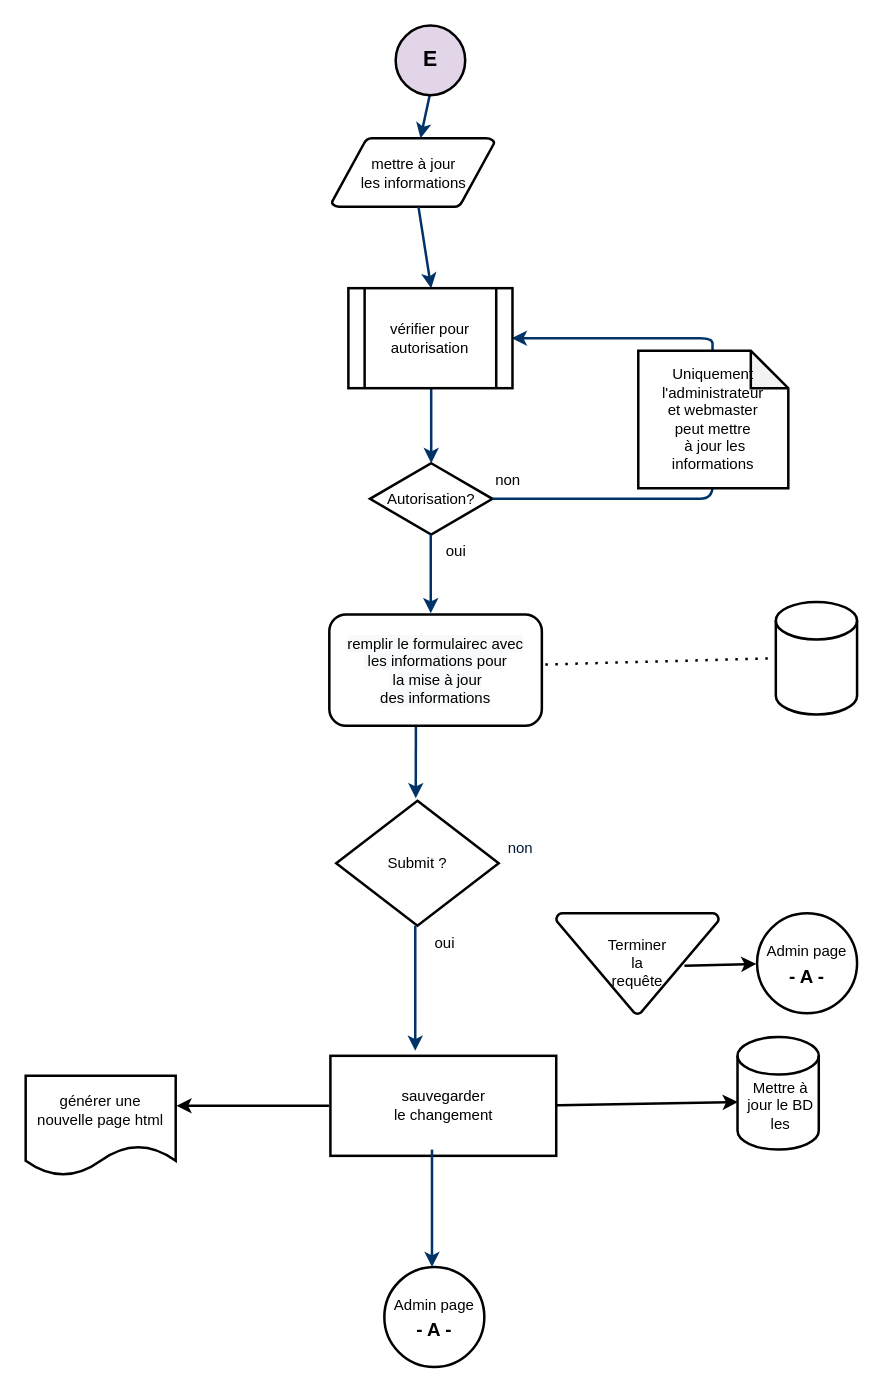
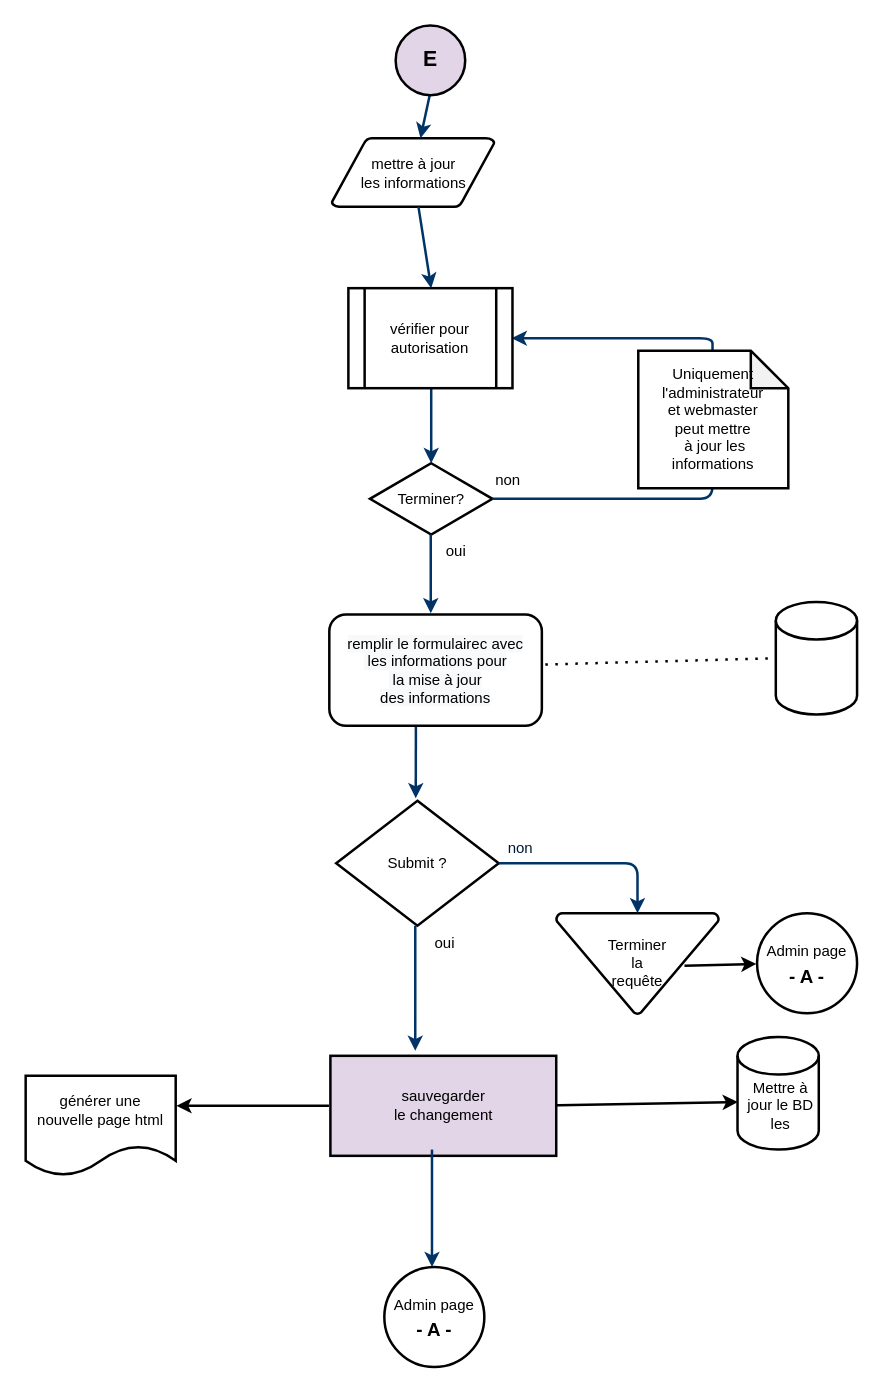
  <mxCell id="0" />
  <mxCell id="1" parent="0" />
  <mxCell id="2" value="mettre à jour&lt;br&gt;les informations" style="shape=mxgraph.flowchart.data;strokeWidth=2;gradientColor=none;gradientDirection=north;fontStyle=0;html=1;" vertex="1" parent="1"><mxGeometry x="264.87" y="110" width="130" height="55" as="geometry" /></mxCell>
- <mxCell id="3" value="Autorisation?" style="shape=mxgraph.flowchart.decision;strokeWidth=2;gradientColor=none;gradientDirection=north;fontStyle=0;html=1;" vertex="1" parent="1"><mxGeometry x="295.37" y="370" width="98" height="57" as="geometry" /></mxCell>
+ <mxCell id="3" value="Terminer?" style="shape=mxgraph.flowchart.decision;strokeWidth=2;gradientColor=none;gradientDirection=north;fontStyle=0;html=1;" vertex="1" parent="1"><mxGeometry x="295.37" y="370" width="98" height="57" as="geometry" /></mxCell>
  <mxCell id="4" style="fontStyle=1;strokeColor=#003366;strokeWidth=2;html=1;" edge="1" parent="1" target="2"><mxGeometry relative="1" as="geometry"><mxPoint x="344.37" y="70" as="sourcePoint" /></mxGeometry></mxCell>
  <mxCell id="5" style="fontStyle=1;strokeColor=#003366;strokeWidth=2;html=1;" edge="1" parent="1" source="2"><mxGeometry relative="1" as="geometry"><mxPoint x="344.37" y="230" as="targetPoint" /></mxGeometry></mxCell>
  <mxCell id="6" style="entryX=0.5;entryY=0;entryPerimeter=0;fontStyle=1;strokeColor=#003366;strokeWidth=2;html=1;" edge="1" parent="1" target="3"><mxGeometry relative="1" as="geometry"><mxPoint x="344.37" y="310" as="sourcePoint" /></mxGeometry></mxCell>
  <mxCell id="7" value="" style="edgeStyle=elbowEdgeStyle;elbow=horizontal;entryX=0.5;entryY=0.91;entryPerimeter=0;exitX=1;exitY=0.5;exitPerimeter=0;fontStyle=1;strokeColor=#003366;strokeWidth=2;html=1;" edge="1" parent="1" source="3"><mxGeometry x="485.37" y="18.5" width="100" height="100" as="geometry"><mxPoint x="774.37" y="427" as="sourcePoint" /><mxPoint x="574.37" y="353.71" as="targetPoint" /><Array as="points"><mxPoint x="569.37" y="380" /></Array></mxGeometry></mxCell>
  <mxCell id="8" value="non" style="text;fontStyle=0;html=1;strokeColor=none;gradientColor=none;fillColor=none;strokeWidth=2;" vertex="1" parent="1"><mxGeometry x="394.37" y="370" width="40" height="26" as="geometry" /></mxCell>
  <mxCell id="9" value="" style="edgeStyle=elbowEdgeStyle;elbow=horizontal;fontColor=#001933;fontStyle=1;strokeColor=#003366;strokeWidth=2;html=1;" edge="1" parent="1" source="3"><mxGeometry x="104.37" y="-10" width="100" height="100" as="geometry"><mxPoint x="24.37" y="80" as="sourcePoint" /><mxPoint x="344.37" y="490" as="targetPoint" /></mxGeometry></mxCell>
  <mxCell id="10" value="oui" style="text;fontStyle=0;html=1;strokeColor=none;gradientColor=none;fillColor=none;strokeWidth=2;align=center;" vertex="1" parent="1"><mxGeometry x="344.37" y="427" width="40" height="26" as="geometry" /></mxCell>
  <mxCell id="11" value="Submit ?" style="shape=mxgraph.flowchart.decision;strokeWidth=2;gradientColor=none;gradientDirection=north;fontStyle=0;html=1;" vertex="1" parent="1"><mxGeometry x="268.37" y="640" width="130" height="100" as="geometry" /></mxCell>
  <mxCell id="12" value="Terminer &lt;br&gt;la &lt;br&gt;requête" style="shape=mxgraph.flowchart.merge_or_storage;strokeWidth=2;gradientColor=none;gradientDirection=north;fontStyle=0;html=1;" vertex="1" parent="1"><mxGeometry x="444.37" y="730" width="130" height="80.5" as="geometry" /></mxCell>
+ <mxCell id="13" value="" style="edgeStyle=elbowEdgeStyle;elbow=vertical;exitX=1;exitY=0.5;exitPerimeter=0;entryX=0.5;entryY=0;entryPerimeter=0;fontStyle=1;strokeColor=#003366;strokeWidth=2;html=1;" edge="1" parent="1" source="11" target="12"><mxGeometry x="-155.63" y="-560" width="100" height="100" as="geometry"><mxPoint x="-235.63" y="-470" as="sourcePoint" /><mxPoint x="-135.63" y="-570" as="targetPoint" /><Array as="points"><mxPoint x="504.37" y="690" /></Array></mxGeometry></mxCell>
  <mxCell id="14" value="non" style="text;fontColor=#001933;fontStyle=0;html=1;strokeColor=none;gradientColor=none;fillColor=none;strokeWidth=2;" vertex="1" parent="1"><mxGeometry x="404.37" y="664" width="40" height="26" as="geometry" /></mxCell>
  <mxCell id="15" value="" style="edgeStyle=elbowEdgeStyle;elbow=horizontal;exitX=0.5;exitY=0.09;exitPerimeter=0;entryX=0.905;entryY=0.5;entryPerimeter=0;fontStyle=1;strokeColor=#003366;strokeWidth=2;html=1;" edge="1" parent="1"><mxGeometry x="104.37" y="-10" width="100" height="100" as="geometry"><mxPoint x="574.37" y="287.29" as="sourcePoint" /><mxPoint x="408.765" y="270" as="targetPoint" /><Array as="points"><mxPoint x="569.37" y="280" /></Array></mxGeometry></mxCell>
  <mxCell id="16" value="oui" style="text;fontStyle=0;html=1;strokeColor=none;gradientColor=none;fillColor=none;strokeWidth=2;align=center;" vertex="1" parent="1"><mxGeometry x="334.62" y="740" width="40" height="26" as="geometry" /></mxCell>
  <mxCell id="17" value="" style="edgeStyle=elbowEdgeStyle;elbow=vertical;entryX=0.441;entryY=-0.05;fontStyle=1;strokeColor=#003366;strokeWidth=2;html=1;entryDx=0;entryDy=0;entryPerimeter=0;" edge="1" parent="1"><mxGeometry x="95.87" y="-879" width="100" height="100" as="geometry"><mxPoint x="331.62" y="740" as="sourcePoint" /><mxPoint x="331.599" y="840" as="targetPoint" /></mxGeometry></mxCell>
  <mxCell id="18" value="" style="shape=cylinder3;whiteSpace=wrap;html=1;boundedLbl=1;backgroundOutline=1;size=15;strokeWidth=2;" vertex="1" parent="1"><mxGeometry x="589.37" y="829" width="65" height="90" as="geometry" /></mxCell>
  <mxCell id="19" value="Mettre à jour le BD les" style="text;html=1;strokeColor=none;fillColor=none;align=center;verticalAlign=middle;whiteSpace=wrap;rounded=0;strokeWidth=2;" vertex="1" parent="1"><mxGeometry x="594.37" y="869" width="60" height="30" as="geometry" /></mxCell>
  <mxCell id="20" value="" style="endArrow=classic;html=1;rounded=0;entryX=0.004;entryY=0.578;entryDx=0;entryDy=0;entryPerimeter=0;exitX=0.905;exitY=0.5;exitDx=0;exitDy=0;exitPerimeter=0;strokeWidth=2;" edge="1" parent="1" target="18"><mxGeometry width="50" height="50" relative="1" as="geometry"><mxPoint x="424.168" y="884" as="sourcePoint" /><mxPoint x="633.62" y="578" as="targetPoint" /></mxGeometry></mxCell>
  <mxCell id="21" value="" style="endArrow=classic;html=1;rounded=0;entryX=0.905;entryY=0.5;entryDx=0;entryDy=0;entryPerimeter=0;exitX=0.095;exitY=0.5;exitDx=0;exitDy=0;exitPerimeter=0;strokeWidth=2;" edge="1" parent="1"><mxGeometry width="50" height="50" relative="1" as="geometry"><mxPoint x="262.572" y="884" as="sourcePoint" /><mxPoint x="140.548" y="884" as="targetPoint" /></mxGeometry></mxCell>
  <mxCell id="22" value="" style="edgeStyle=elbowEdgeStyle;elbow=horizontal;fontColor=#001933;fontStyle=1;strokeColor=#003366;strokeWidth=2;html=1;" edge="1" parent="1"><mxGeometry x="91.75" y="138" width="100" height="100" as="geometry"><mxPoint x="332.13" y="575" as="sourcePoint" /><mxPoint x="331.75" y="638" as="targetPoint" /></mxGeometry></mxCell>
  <mxCell id="23" value="&lt;span style=&quot;color: rgba(0, 0, 0, 0); font-family: monospace; font-size: 0px; text-align: start;&quot;&gt;%3CmxGraphModel%3E%3Croot%3E%3CmxCell%20id%3D%220%22%2F%3E%3CmxCell%20id%3D%221%22%20parent%3D%220%22%2F%3E%3CmxCell%20id%3D%222%22%20value%3D%22BD%20json%22%20style%3D%22text%3Bhtml%3D1%3BstrokeColor%3Dnone%3BfillColor%3Dnone%3Balign%3Dcenter%3BverticalAlign%3Dmiddle%3BwhiteSpace%3Dwrap%3Brounded%3D0%3B%22%20vertex%3D%221%22%20parent%3D%221%22%3E%3CmxGeometry%20x%3D%22822%22%20y%3D%22588%22%20width%3D%2260%22%20height%3D%2230%22%20as%3D%22geometry%22%2F%3E%3C%2FmxCell%3E%3C%2Froot%3E%3C%2FmxGraphModel%3E&lt;/span&gt;" style="shape=cylinder3;whiteSpace=wrap;html=1;boundedLbl=1;backgroundOutline=1;size=15;strokeWidth=2;" vertex="1" parent="1"><mxGeometry x="620" y="481" width="65" height="90" as="geometry" /></mxCell>
  <mxCell id="24" value="" style="endArrow=none;dashed=1;html=1;dashPattern=1 3;strokeWidth=2;rounded=0;entryX=0;entryY=0.5;entryDx=0;entryDy=0;entryPerimeter=0;exitX=0.905;exitY=0.5;exitDx=0;exitDy=0;exitPerimeter=0;" edge="1" parent="1" target="23"><mxGeometry width="50" height="50" relative="1" as="geometry"><mxPoint x="435.661" y="531" as="sourcePoint" /><mxPoint x="360" y="530" as="targetPoint" /></mxGeometry></mxCell>
  <mxCell id="25" value="&lt;span style=&quot;&quot;&gt;générer une&lt;/span&gt;&lt;br style=&quot;&quot;&gt;&lt;span style=&quot;&quot;&gt;nouvelle page html&lt;/span&gt;" style="shape=document;whiteSpace=wrap;html=1;boundedLbl=1;strokeWidth=2;" vertex="1" parent="1"><mxGeometry x="20" y="860" width="120" height="80" as="geometry" /></mxCell>
  <mxCell id="26" value="&lt;span style=&quot;&quot;&gt;Uniquement l'administrateur&lt;/span&gt;&lt;br style=&quot;&quot;&gt;&lt;span style=&quot;&quot;&gt;et webmaster peut&amp;nbsp;mettre&lt;/span&gt;&lt;br style=&quot;&quot;&gt;&lt;span style=&quot;&quot;&gt;&amp;nbsp;à jour&amp;nbsp;les informations&lt;/span&gt;" style="shape=note;whiteSpace=wrap;html=1;backgroundOutline=1;darkOpacity=0.05;strokeWidth=2;" vertex="1" parent="1"><mxGeometry x="510" y="280" width="120" height="110" as="geometry" /></mxCell>
- <mxCell id="27" value="&lt;span style=&quot;&quot;&gt;sauvegarder&lt;/span&gt;&lt;br style=&quot;&quot;&gt;&lt;span style=&quot;&quot;&gt;le changement&lt;/span&gt;" style="rounded=0;whiteSpace=wrap;html=1;strokeWidth=2;" vertex="1" parent="1"><mxGeometry x="263.74" y="844" width="180.63" height="80" as="geometry" /></mxCell>
+ <mxCell id="27" value="&lt;span style=&quot;&quot;&gt;sauvegarder&lt;/span&gt;&lt;br style=&quot;&quot;&gt;&lt;span style=&quot;&quot;&gt;le changement&lt;/span&gt;" style="rounded=0;whiteSpace=wrap;html=1;strokeWidth=2;fillColor=#e1d5e7;" vertex="1" parent="1"><mxGeometry x="263.74" y="844" width="180.63" height="80" as="geometry" /></mxCell>
  <mxCell id="28" value="&lt;span style=&quot;color: rgb(0, 0, 0); font-family: Helvetica; font-size: 12px; font-style: normal; font-variant-ligatures: normal; font-variant-caps: normal; font-weight: 400; letter-spacing: normal; orphans: 2; text-align: center; text-indent: 0px; text-transform: none; widows: 2; word-spacing: 0px; -webkit-text-stroke-width: 0px; background-color: rgb(248, 249, 250); text-decoration-thickness: initial; text-decoration-style: initial; text-decoration-color: initial; float: none; display: inline !important;&quot;&gt;remplir le formulairec&amp;nbsp;avec&lt;/span&gt;&lt;br style=&quot;color: rgb(0, 0, 0); font-family: Helvetica; font-size: 12px; font-style: normal; font-variant-ligatures: normal; font-variant-caps: normal; font-weight: 400; letter-spacing: normal; orphans: 2; text-align: center; text-indent: 0px; text-transform: none; widows: 2; word-spacing: 0px; -webkit-text-stroke-width: 0px; background-color: rgb(248, 249, 250); text-decoration-thickness: initial; text-decoration-style: initial; text-decoration-color: initial;&quot;&gt;&lt;span style=&quot;color: rgb(0, 0, 0); font-family: Helvetica; font-size: 12px; font-style: normal; font-variant-ligatures: normal; font-variant-caps: normal; font-weight: 400; letter-spacing: normal; orphans: 2; text-align: center; text-indent: 0px; text-transform: none; widows: 2; word-spacing: 0px; -webkit-text-stroke-width: 0px; background-color: rgb(248, 249, 250); text-decoration-thickness: initial; text-decoration-style: initial; text-decoration-color: initial; float: none; display: inline !important;&quot;&gt;&amp;nbsp;les informations&amp;nbsp;pour&lt;/span&gt;&lt;br style=&quot;color: rgb(0, 0, 0); font-family: Helvetica; font-size: 12px; font-style: normal; font-variant-ligatures: normal; font-variant-caps: normal; font-weight: 400; letter-spacing: normal; orphans: 2; text-align: center; text-indent: 0px; text-transform: none; widows: 2; word-spacing: 0px; -webkit-text-stroke-width: 0px; background-color: rgb(248, 249, 250); text-decoration-thickness: initial; text-decoration-style: initial; text-decoration-color: initial;&quot;&gt;&lt;span style=&quot;color: rgb(0, 0, 0); font-family: Helvetica; font-size: 12px; font-style: normal; font-variant-ligatures: normal; font-variant-caps: normal; font-weight: 400; letter-spacing: normal; orphans: 2; text-align: center; text-indent: 0px; text-transform: none; widows: 2; word-spacing: 0px; -webkit-text-stroke-width: 0px; background-color: rgb(248, 249, 250); text-decoration-thickness: initial; text-decoration-style: initial; text-decoration-color: initial; float: none; display: inline !important;&quot;&gt;&amp;nbsp;la mise à jour&lt;/span&gt;&lt;br style=&quot;color: rgb(0, 0, 0); font-family: Helvetica; font-size: 12px; font-style: normal; font-variant-ligatures: normal; font-variant-caps: normal; font-weight: 400; letter-spacing: normal; orphans: 2; text-align: center; text-indent: 0px; text-transform: none; widows: 2; word-spacing: 0px; -webkit-text-stroke-width: 0px; background-color: rgb(248, 249, 250); text-decoration-thickness: initial; text-decoration-style: initial; text-decoration-color: initial;&quot;&gt;&lt;span style=&quot;color: rgb(0, 0, 0); font-family: Helvetica; font-size: 12px; font-style: normal; font-variant-ligatures: normal; font-variant-caps: normal; font-weight: 400; letter-spacing: normal; orphans: 2; text-align: center; text-indent: 0px; text-transform: none; widows: 2; word-spacing: 0px; -webkit-text-stroke-width: 0px; background-color: rgb(248, 249, 250); text-decoration-thickness: initial; text-decoration-style: initial; text-decoration-color: initial; float: none; display: inline !important;&quot;&gt;des informations&lt;/span&gt;" style="rounded=1;whiteSpace=wrap;html=1;strokeWidth=2;" vertex="1" parent="1"><mxGeometry x="262.87" y="491" width="170" height="89" as="geometry" /></mxCell>
  <mxCell id="29" value="&lt;div style=&quot;&quot;&gt;vérifier pour&lt;/div&gt;&lt;div style=&quot;&quot;&gt;autorisation&lt;/div&gt;" style="shape=process;whiteSpace=wrap;html=1;backgroundOutline=1;strokeWidth=2;" vertex="1" parent="1"><mxGeometry x="278.12" y="230" width="131.25" height="80" as="geometry" /></mxCell>
  <mxCell id="30" value="&lt;b&gt;&lt;font style=&quot;font-size: 17px;&quot;&gt;E&lt;/font&gt;&lt;/b&gt;" style="ellipse;whiteSpace=wrap;html=1;aspect=fixed;strokeWidth=2;fillColor=#e1d5e7;" vertex="1" parent="1"><mxGeometry x="315.93" y="20" width="55.63" height="55.63" as="geometry" /></mxCell>
  <mxCell id="31" value="" style="edgeStyle=elbowEdgeStyle;elbow=vertical;fontStyle=1;strokeColor=#003366;strokeWidth=2;html=1;" edge="1" parent="1"><mxGeometry x="108.74" y="-896" width="100" height="100" as="geometry"><mxPoint x="344.99" y="919" as="sourcePoint" /><mxPoint x="344.99" y="1013" as="targetPoint" /></mxGeometry></mxCell>
  <mxCell id="32" value="" style="endArrow=classic;html=1;rounded=0;strokeWidth=2;fontSize=17;entryX=0.095;entryY=0.5;entryDx=0;entryDy=0;entryPerimeter=0;exitX=0.789;exitY=0.522;exitDx=0;exitDy=0;exitPerimeter=0;" edge="1" parent="1" source="12"><mxGeometry width="50" height="50" relative="1" as="geometry"><mxPoint x="550" y="770.008" as="sourcePoint" /><mxPoint x="604.475" y="770.5" as="targetPoint" /></mxGeometry></mxCell>
  <mxCell id="33" value="&lt;span style=&quot;font-size: 12px;&quot;&gt;Admin page&lt;/span&gt;&lt;br style=&quot;font-size: 12px;&quot;&gt;&lt;b style=&quot;font-size: 12px;&quot;&gt;&lt;font style=&quot;font-size: 15px;&quot;&gt;- A -&lt;/font&gt;&lt;/b&gt;" style="ellipse;whiteSpace=wrap;html=1;aspect=fixed;strokeWidth=2;fontSize=17;" vertex="1" parent="1"><mxGeometry x="306.87" y="1013" width="80" height="80" as="geometry" /></mxCell>
  <mxCell id="34" value="&lt;span style=&quot;font-size: 12px;&quot;&gt;Admin page&lt;/span&gt;&lt;br style=&quot;font-size: 12px;&quot;&gt;&lt;b style=&quot;font-size: 12px;&quot;&gt;&lt;font style=&quot;font-size: 15px;&quot;&gt;- A -&lt;/font&gt;&lt;/b&gt;" style="ellipse;whiteSpace=wrap;html=1;aspect=fixed;strokeWidth=2;fontSize=17;" vertex="1" parent="1"><mxGeometry x="605" y="730" width="80" height="80" as="geometry" /></mxCell>
